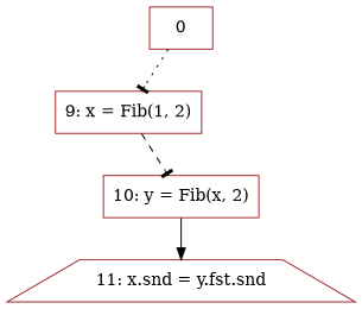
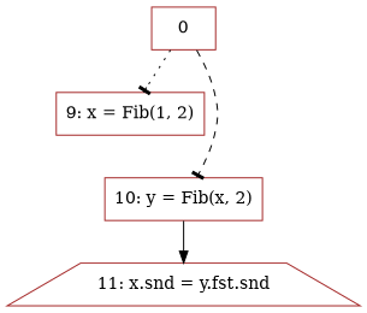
  digraph {
    node [color=brown peripheries=1 shape=box]
    edge [arrowhead=tee]
    n1 [label="9: x = Fib(1, 2)"]
    n2 [label="10: y = Fib(x, 2)"]
    n3 [label="11: x.snd = y.fst.snd" shape=trapezium]
    0 [peripheries=""]
-   n1 -> n2 [style=dashed]
+   0 -> n2 [style=dashed]
    n2 -> n3 [arrowhead=normal style=solid]
    0 -> n1 [style=dotted]
  }
